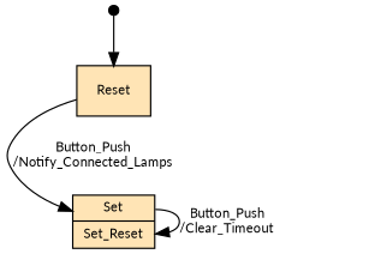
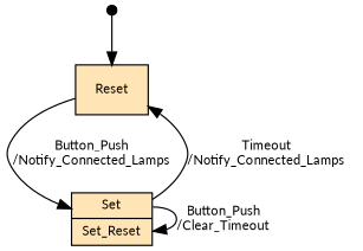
  digraph {
    fontname=Lato
    node [fillcolor=moccasin fontname=Lato fontsize=10 shape=record style=filled]
    edge [fontname=Lato fontsize=10]
    Initial [fillcolor=black shape=point width=0.1]
    n2 [label="{Reset}"]
    n3 [label="{Set|Set_Reset}"]
    Initial -> n2
    n2 -> n3 [label="Button_Push    \n/Notify_Connected_Lamps    "]
+   n3 -> n2 [label="Timeout    \n/Notify_Connected_Lamps    "]
    n3 -> n3 [label="Button_Push    \n/Clear_Timeout    "]
  }
